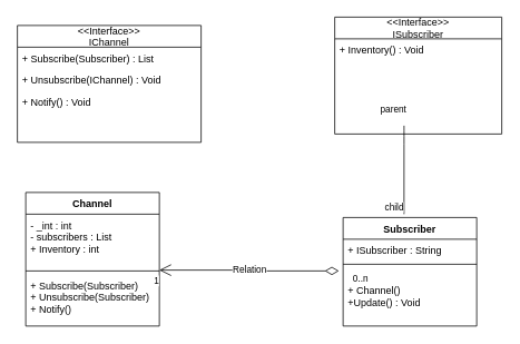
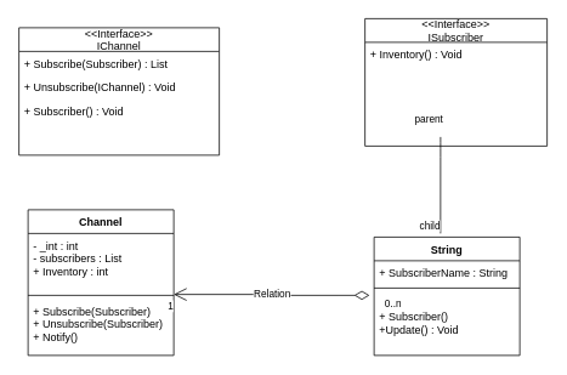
  <mxCell id="0" />
  <mxCell id="1" parent="0" />
  <mxCell id="2" value="&lt;&lt;Interface&gt;&gt;&#10;IChannel" style="swimlane;fontStyle=0;childLayout=stackLayout;horizontal=1;startSize=26;fillColor=none;horizontalStack=0;resizeParent=1;resizeParentMax=0;resizeLast=0;collapsible=1;marginBottom=0;" vertex="1" parent="1"><mxGeometry x="20" y="30" width="220" height="140" as="geometry" /></mxCell>
  <mxCell id="3" value="+ Subscribe(Subscriber) : List" style="text;strokeColor=none;fillColor=none;align=left;verticalAlign=top;spacingLeft=4;spacingRight=4;overflow=hidden;rotatable=0;points=[[0,0.5],[1,0.5]];portConstraint=eastwest;" vertex="1" parent="2"><mxGeometry y="26" width="220" height="26" as="geometry" /></mxCell>
  <mxCell id="4" value="+ Unsubscribe(IChannel) : Void" style="text;strokeColor=none;fillColor=none;align=left;verticalAlign=top;spacingLeft=4;spacingRight=4;overflow=hidden;rotatable=0;points=[[0,0.5],[1,0.5]];portConstraint=eastwest;" vertex="1" parent="2"><mxGeometry y="52" width="220" height="26" as="geometry" /></mxCell>
- <mxCell id="5" value="+ Notify() : Void" style="text;strokeColor=none;fillColor=none;align=left;verticalAlign=top;spacingLeft=4;spacingRight=4;overflow=hidden;rotatable=0;points=[[0,0.5],[1,0.5]];portConstraint=eastwest;" vertex="1" parent="2"><mxGeometry y="78" width="220" height="62" as="geometry" /></mxCell>
+ <mxCell id="5" value="+ Subscriber() : Void" style="text;strokeColor=none;fillColor=none;align=left;verticalAlign=top;spacingLeft=4;spacingRight=4;overflow=hidden;rotatable=0;points=[[0,0.5],[1,0.5]];portConstraint=eastwest;" vertex="1" parent="2"><mxGeometry y="78" width="220" height="62" as="geometry" /></mxCell>
  <mxCell id="6" value="&lt;&lt;Interface&gt;&gt;&#10;ISubscriber" style="swimlane;fontStyle=0;childLayout=stackLayout;horizontal=1;startSize=26;fillColor=none;horizontalStack=0;resizeParent=1;resizeParentMax=0;resizeLast=0;collapsible=1;marginBottom=0;" vertex="1" parent="1"><mxGeometry x="400" y="20" width="200" height="140" as="geometry" /></mxCell>
  <mxCell id="7" value="+ Inventory() : Void&#10;&#10;&#10;&#10;&#10;" style="text;strokeColor=none;fillColor=none;align=left;verticalAlign=top;spacingLeft=4;spacingRight=4;overflow=hidden;rotatable=0;points=[[0,0.5],[1,0.5]];portConstraint=eastwest;" vertex="1" parent="6"><mxGeometry y="26" width="200" height="114" as="geometry" /></mxCell>
  <mxCell id="8" value="Channel" style="swimlane;fontStyle=1;align=center;verticalAlign=top;childLayout=stackLayout;horizontal=1;startSize=26;horizontalStack=0;resizeParent=1;resizeParentMax=0;resizeLast=0;collapsible=1;marginBottom=0;" vertex="1" parent="1"><mxGeometry x="30" y="230" width="160" height="160" as="geometry" /></mxCell>
  <mxCell id="9" value="- _int : int&#10;- subscribers : List&#10;+ Inventory : int" style="text;strokeColor=none;fillColor=none;align=left;verticalAlign=top;spacingLeft=4;spacingRight=4;overflow=hidden;rotatable=0;points=[[0,0.5],[1,0.5]];portConstraint=eastwest;" vertex="1" parent="8"><mxGeometry y="26" width="160" height="64" as="geometry" /></mxCell>
  <mxCell id="10" value="" style="line;strokeWidth=1;fillColor=none;align=left;verticalAlign=middle;spacingTop=-1;spacingLeft=3;spacingRight=3;rotatable=0;labelPosition=right;points=[];portConstraint=eastwest;" vertex="1" parent="8"><mxGeometry y="90" width="160" height="8" as="geometry" /></mxCell>
  <mxCell id="11" value="+ Subscribe(Subscriber)&#10;+ Unsubscribe(Subscriber)&#10;+ Notify()" style="text;strokeColor=none;fillColor=none;align=left;verticalAlign=top;spacingLeft=4;spacingRight=4;overflow=hidden;rotatable=0;points=[[0,0.5],[1,0.5]];portConstraint=eastwest;" vertex="1" parent="8"><mxGeometry y="98" width="160" height="62" as="geometry" /></mxCell>
- <mxCell id="12" value="Subscriber" style="swimlane;fontStyle=1;align=center;verticalAlign=top;childLayout=stackLayout;horizontal=1;startSize=26;horizontalStack=0;resizeParent=1;resizeParentMax=0;resizeLast=0;collapsible=1;marginBottom=0;" vertex="1" parent="1"><mxGeometry x="410" y="260" width="160" height="130" as="geometry" /></mxCell>
- <mxCell id="13" value="+ ISubscriber : String" style="text;strokeColor=none;fillColor=none;align=left;verticalAlign=top;spacingLeft=4;spacingRight=4;overflow=hidden;rotatable=0;points=[[0,0.5],[1,0.5]];portConstraint=eastwest;" vertex="1" parent="12"><mxGeometry y="26" width="160" height="26" as="geometry" /></mxCell>
+ <mxCell id="12" value="String" style="swimlane;fontStyle=1;align=center;verticalAlign=top;childLayout=stackLayout;horizontal=1;startSize=26;horizontalStack=0;resizeParent=1;resizeParentMax=0;resizeLast=0;collapsible=1;marginBottom=0;" vertex="1" parent="1"><mxGeometry x="410" y="260" width="160" height="130" as="geometry" /></mxCell>
+ <mxCell id="13" value="+ SubscriberName : String" style="text;strokeColor=none;fillColor=none;align=left;verticalAlign=top;spacingLeft=4;spacingRight=4;overflow=hidden;rotatable=0;points=[[0,0.5],[1,0.5]];portConstraint=eastwest;" vertex="1" parent="12"><mxGeometry y="26" width="160" height="26" as="geometry" /></mxCell>
  <mxCell id="14" value="" style="line;strokeWidth=1;fillColor=none;align=left;verticalAlign=middle;spacingTop=-1;spacingLeft=3;spacingRight=3;rotatable=0;labelPosition=right;points=[];portConstraint=eastwest;" vertex="1" parent="12"><mxGeometry y="52" width="160" height="8" as="geometry" /></mxCell>
- <mxCell id="15" value="&#10;+ Channel()&#10;+Update() : Void" style="text;strokeColor=none;fillColor=none;align=left;verticalAlign=top;spacingLeft=4;spacingRight=4;overflow=hidden;rotatable=0;points=[[0,0.5],[1,0.5]];portConstraint=eastwest;" vertex="1" parent="12"><mxGeometry y="60" width="160" height="70" as="geometry" /></mxCell>
+ <mxCell id="15" value="&#10;+ Subscriber()&#10;+Update() : Void" style="text;strokeColor=none;fillColor=none;align=left;verticalAlign=top;spacingLeft=4;spacingRight=4;overflow=hidden;rotatable=0;points=[[0,0.5],[1,0.5]];portConstraint=eastwest;" vertex="1" parent="12"><mxGeometry y="60" width="160" height="70" as="geometry" /></mxCell>
  <mxCell id="16" value="" style="endArrow=none;html=1;edgeStyle=orthogonalEdgeStyle;entryX=0.456;entryY=-0.031;entryDx=0;entryDy=0;entryPerimeter=0;" edge="1" parent="1" target="12"><mxGeometry relative="1" as="geometry"><mxPoint x="483" y="150" as="sourcePoint" /><mxPoint x="400" y="240" as="targetPoint" /><Array as="points"><mxPoint x="483" y="162" /></Array></mxGeometry></mxCell>
  <mxCell id="17" value="parent" style="edgeLabel;resizable=0;html=1;align=left;verticalAlign=bottom;" connectable="0" vertex="1" parent="16"><mxGeometry x="-1" relative="1" as="geometry"><mxPoint x="-30" y="-12.05" as="offset" /></mxGeometry></mxCell>
  <mxCell id="18" value="child" style="edgeLabel;resizable=0;html=1;align=right;verticalAlign=bottom;" connectable="0" vertex="1" parent="16"><mxGeometry x="1" relative="1" as="geometry" /></mxCell>
  <mxCell id="19" value="Relation" style="endArrow=open;html=1;endSize=12;startArrow=diamondThin;startSize=14;startFill=0;edgeStyle=orthogonalEdgeStyle;exitX=-0.031;exitY=0.057;exitDx=0;exitDy=0;exitPerimeter=0;entryX=1;entryY=1.047;entryDx=0;entryDy=0;entryPerimeter=0;" edge="1" parent="1" source="15" target="9"><mxGeometry relative="1" as="geometry"><mxPoint x="240" y="240" as="sourcePoint" /><mxPoint x="400" y="240" as="targetPoint" /></mxGeometry></mxCell>
  <mxCell id="20" value="0..n" style="edgeLabel;resizable=0;html=1;align=left;verticalAlign=top;" connectable="0" vertex="1" parent="19"><mxGeometry x="-1" relative="1" as="geometry"><mxPoint x="14.96" y="-3.99" as="offset" /></mxGeometry></mxCell>
  <mxCell id="21" value="1" style="edgeLabel;resizable=0;html=1;align=right;verticalAlign=top;" connectable="0" vertex="1" parent="19"><mxGeometry x="1" relative="1" as="geometry" /></mxCell>
